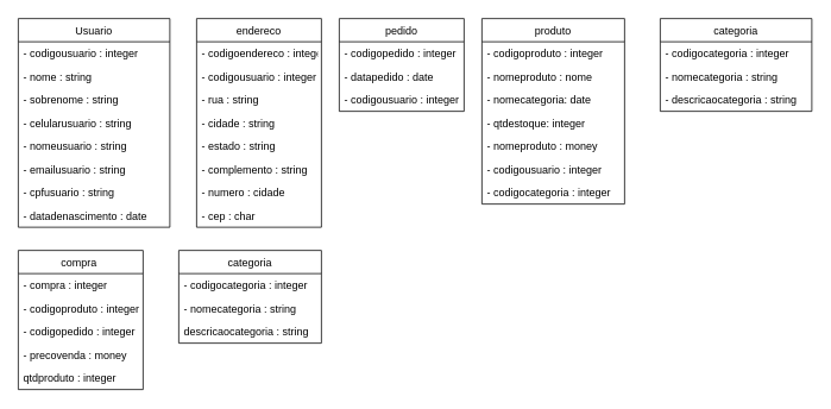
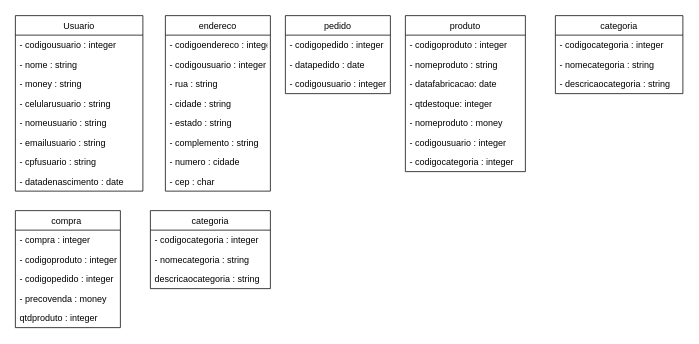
  <mxCell id="0" />
  <mxCell id="1" parent="0" />
  <mxCell id="2" value="Usuario" style="swimlane;fontStyle=0;childLayout=stackLayout;horizontal=1;startSize=26;fillColor=none;horizontalStack=0;resizeParent=1;resizeParentMax=0;resizeLast=0;collapsible=1;marginBottom=0;" vertex="1" parent="1"><mxGeometry x="20" y="20" width="170" height="234" as="geometry"><mxRectangle x="40" y="40" width="70" height="26" as="alternateBounds" /></mxGeometry></mxCell>
  <mxCell id="3" value="- codigousuario : integer" style="text;strokeColor=none;fillColor=none;align=left;verticalAlign=top;spacingLeft=4;spacingRight=4;overflow=hidden;rotatable=0;points=[[0,0.5],[1,0.5]];portConstraint=eastwest;" vertex="1" parent="2"><mxGeometry y="26" width="170" height="26" as="geometry" /></mxCell>
  <mxCell id="4" value="- nome : string" style="text;strokeColor=none;fillColor=none;align=left;verticalAlign=top;spacingLeft=4;spacingRight=4;overflow=hidden;rotatable=0;points=[[0,0.5],[1,0.5]];portConstraint=eastwest;" vertex="1" parent="2"><mxGeometry y="52" width="170" height="26" as="geometry" /></mxCell>
- <mxCell id="5" value="- sobrenome : string" style="text;strokeColor=none;fillColor=none;align=left;verticalAlign=top;spacingLeft=4;spacingRight=4;overflow=hidden;rotatable=0;points=[[0,0.5],[1,0.5]];portConstraint=eastwest;" vertex="1" parent="2"><mxGeometry y="78" width="170" height="26" as="geometry" /></mxCell>
+ <mxCell id="5" value="- money : string" style="text;strokeColor=none;fillColor=none;align=left;verticalAlign=top;spacingLeft=4;spacingRight=4;overflow=hidden;rotatable=0;points=[[0,0.5],[1,0.5]];portConstraint=eastwest;" vertex="1" parent="2"><mxGeometry y="78" width="170" height="26" as="geometry" /></mxCell>
  <mxCell id="6" value="- celularusuario : string" style="text;strokeColor=none;fillColor=none;align=left;verticalAlign=top;spacingLeft=4;spacingRight=4;overflow=hidden;rotatable=0;points=[[0,0.5],[1,0.5]];portConstraint=eastwest;" vertex="1" parent="2"><mxGeometry y="104" width="170" height="26" as="geometry" /></mxCell>
  <mxCell id="7" value="- nomeusuario : string" style="text;strokeColor=none;fillColor=none;align=left;verticalAlign=top;spacingLeft=4;spacingRight=4;overflow=hidden;rotatable=0;points=[[0,0.5],[1,0.5]];portConstraint=eastwest;" vertex="1" parent="2"><mxGeometry y="130" width="170" height="26" as="geometry" /></mxCell>
  <mxCell id="8" value="- emailusuario : string" style="text;strokeColor=none;fillColor=none;align=left;verticalAlign=top;spacingLeft=4;spacingRight=4;overflow=hidden;rotatable=0;points=[[0,0.5],[1,0.5]];portConstraint=eastwest;" vertex="1" parent="2"><mxGeometry y="156" width="170" height="26" as="geometry" /></mxCell>
  <mxCell id="9" value="- cpfusuario : string" style="text;strokeColor=none;fillColor=none;align=left;verticalAlign=top;spacingLeft=4;spacingRight=4;overflow=hidden;rotatable=0;points=[[0,0.5],[1,0.5]];portConstraint=eastwest;" vertex="1" parent="2"><mxGeometry y="182" width="170" height="26" as="geometry" /></mxCell>
  <mxCell id="10" value="- datadenascimento : date" style="text;strokeColor=none;fillColor=none;align=left;verticalAlign=top;spacingLeft=4;spacingRight=4;overflow=hidden;rotatable=0;points=[[0,0.5],[1,0.5]];portConstraint=eastwest;" vertex="1" parent="2"><mxGeometry y="208" width="170" height="26" as="geometry" /></mxCell>
  <mxCell id="11" value="endereco" style="swimlane;fontStyle=0;childLayout=stackLayout;horizontal=1;startSize=26;fillColor=none;horizontalStack=0;resizeParent=1;resizeParentMax=0;resizeLast=0;collapsible=1;marginBottom=0;" vertex="1" parent="1"><mxGeometry x="220" y="20" width="140" height="234" as="geometry" /></mxCell>
  <mxCell id="12" value="- codigoendereco : integer" style="text;strokeColor=none;fillColor=none;align=left;verticalAlign=top;spacingLeft=4;spacingRight=4;overflow=hidden;rotatable=0;points=[[0,0.5],[1,0.5]];portConstraint=eastwest;" vertex="1" parent="11"><mxGeometry y="26" width="140" height="26" as="geometry" /></mxCell>
  <mxCell id="13" value="- codigousuario : integer" style="text;strokeColor=none;fillColor=none;align=left;verticalAlign=top;spacingLeft=4;spacingRight=4;overflow=hidden;rotatable=0;points=[[0,0.5],[1,0.5]];portConstraint=eastwest;" vertex="1" parent="11"><mxGeometry y="52" width="140" height="26" as="geometry" /></mxCell>
  <mxCell id="14" value="- rua : string" style="text;strokeColor=none;fillColor=none;align=left;verticalAlign=top;spacingLeft=4;spacingRight=4;overflow=hidden;rotatable=0;points=[[0,0.5],[1,0.5]];portConstraint=eastwest;" vertex="1" parent="11"><mxGeometry y="78" width="140" height="26" as="geometry" /></mxCell>
  <mxCell id="15" value="- cidade : string" style="text;strokeColor=none;fillColor=none;align=left;verticalAlign=top;spacingLeft=4;spacingRight=4;overflow=hidden;rotatable=0;points=[[0,0.5],[1,0.5]];portConstraint=eastwest;" vertex="1" parent="11"><mxGeometry y="104" width="140" height="26" as="geometry" /></mxCell>
  <mxCell id="16" value="- estado : string" style="text;strokeColor=none;fillColor=none;align=left;verticalAlign=top;spacingLeft=4;spacingRight=4;overflow=hidden;rotatable=0;points=[[0,0.5],[1,0.5]];portConstraint=eastwest;" vertex="1" parent="11"><mxGeometry y="130" width="140" height="26" as="geometry" /></mxCell>
  <mxCell id="17" value="- complemento : string" style="text;strokeColor=none;fillColor=none;align=left;verticalAlign=top;spacingLeft=4;spacingRight=4;overflow=hidden;rotatable=0;points=[[0,0.5],[1,0.5]];portConstraint=eastwest;" vertex="1" parent="11"><mxGeometry y="156" width="140" height="26" as="geometry" /></mxCell>
  <mxCell id="18" value="- numero : cidade" style="text;strokeColor=none;fillColor=none;align=left;verticalAlign=top;spacingLeft=4;spacingRight=4;overflow=hidden;rotatable=0;points=[[0,0.5],[1,0.5]];portConstraint=eastwest;" vertex="1" parent="11"><mxGeometry y="182" width="140" height="26" as="geometry" /></mxCell>
  <mxCell id="19" value="- cep : char" style="text;strokeColor=none;fillColor=none;align=left;verticalAlign=top;spacingLeft=4;spacingRight=4;overflow=hidden;rotatable=0;points=[[0,0.5],[1,0.5]];portConstraint=eastwest;" vertex="1" parent="11"><mxGeometry y="208" width="140" height="26" as="geometry" /></mxCell>
  <mxCell id="20" value="pedido" style="swimlane;fontStyle=0;childLayout=stackLayout;horizontal=1;startSize=26;fillColor=none;horizontalStack=0;resizeParent=1;resizeParentMax=0;resizeLast=0;collapsible=1;marginBottom=0;" vertex="1" parent="1"><mxGeometry x="380" y="20" width="140" height="104" as="geometry" /></mxCell>
  <mxCell id="21" value="- codigopedido : integer" style="text;strokeColor=none;fillColor=none;align=left;verticalAlign=top;spacingLeft=4;spacingRight=4;overflow=hidden;rotatable=0;points=[[0,0.5],[1,0.5]];portConstraint=eastwest;" vertex="1" parent="20"><mxGeometry y="26" width="140" height="26" as="geometry" /></mxCell>
  <mxCell id="22" value="- datapedido : date" style="text;strokeColor=none;fillColor=none;align=left;verticalAlign=top;spacingLeft=4;spacingRight=4;overflow=hidden;rotatable=0;points=[[0,0.5],[1,0.5]];portConstraint=eastwest;" vertex="1" parent="20"><mxGeometry y="52" width="140" height="26" as="geometry" /></mxCell>
  <mxCell id="23" value="- codigousuario : integer" style="text;strokeColor=none;fillColor=none;align=left;verticalAlign=top;spacingLeft=4;spacingRight=4;overflow=hidden;rotatable=0;points=[[0,0.5],[1,0.5]];portConstraint=eastwest;" vertex="1" parent="20"><mxGeometry y="78" width="140" height="26" as="geometry" /></mxCell>
  <mxCell id="24" value="produto" style="swimlane;fontStyle=0;childLayout=stackLayout;horizontal=1;startSize=26;fillColor=none;horizontalStack=0;resizeParent=1;resizeParentMax=0;resizeLast=0;collapsible=1;marginBottom=0;" vertex="1" parent="1"><mxGeometry x="540" y="20" width="160" height="208" as="geometry" /></mxCell>
  <mxCell id="25" value="- codigoproduto : integer" style="text;strokeColor=none;fillColor=none;align=left;verticalAlign=top;spacingLeft=4;spacingRight=4;overflow=hidden;rotatable=0;points=[[0,0.5],[1,0.5]];portConstraint=eastwest;" vertex="1" parent="24"><mxGeometry y="26" width="160" height="26" as="geometry" /></mxCell>
- <mxCell id="26" value="- nomeproduto : nome" style="text;strokeColor=none;fillColor=none;align=left;verticalAlign=top;spacingLeft=4;spacingRight=4;overflow=hidden;rotatable=0;points=[[0,0.5],[1,0.5]];portConstraint=eastwest;" vertex="1" parent="24"><mxGeometry y="52" width="160" height="26" as="geometry" /></mxCell>
- <mxCell id="27" value="- nomecategoria: date" style="text;strokeColor=none;fillColor=none;align=left;verticalAlign=top;spacingLeft=4;spacingRight=4;overflow=hidden;rotatable=0;points=[[0,0.5],[1,0.5]];portConstraint=eastwest;" vertex="1" parent="24"><mxGeometry y="78" width="160" height="26" as="geometry" /></mxCell>
+ <mxCell id="26" value="- nomeproduto : string" style="text;strokeColor=none;fillColor=none;align=left;verticalAlign=top;spacingLeft=4;spacingRight=4;overflow=hidden;rotatable=0;points=[[0,0.5],[1,0.5]];portConstraint=eastwest;" vertex="1" parent="24"><mxGeometry y="52" width="160" height="26" as="geometry" /></mxCell>
+ <mxCell id="27" value="- datafabricacao: date" style="text;strokeColor=none;fillColor=none;align=left;verticalAlign=top;spacingLeft=4;spacingRight=4;overflow=hidden;rotatable=0;points=[[0,0.5],[1,0.5]];portConstraint=eastwest;" vertex="1" parent="24"><mxGeometry y="78" width="160" height="26" as="geometry" /></mxCell>
  <mxCell id="28" value="- qtdestoque: integer" style="text;strokeColor=none;fillColor=none;align=left;verticalAlign=top;spacingLeft=4;spacingRight=4;overflow=hidden;rotatable=0;points=[[0,0.5],[1,0.5]];portConstraint=eastwest;" vertex="1" parent="24"><mxGeometry y="104" width="160" height="26" as="geometry" /></mxCell>
  <mxCell id="29" value="- nomeproduto : money" style="text;strokeColor=none;fillColor=none;align=left;verticalAlign=top;spacingLeft=4;spacingRight=4;overflow=hidden;rotatable=0;points=[[0,0.5],[1,0.5]];portConstraint=eastwest;" vertex="1" parent="24"><mxGeometry y="130" width="160" height="26" as="geometry" /></mxCell>
  <mxCell id="30" value="- codigousuario : integer" style="text;strokeColor=none;fillColor=none;align=left;verticalAlign=top;spacingLeft=4;spacingRight=4;overflow=hidden;rotatable=0;points=[[0,0.5],[1,0.5]];portConstraint=eastwest;" vertex="1" parent="24"><mxGeometry y="156" width="160" height="26" as="geometry" /></mxCell>
  <mxCell id="31" value="- codigocategoria : integer" style="text;strokeColor=none;fillColor=none;align=left;verticalAlign=top;spacingLeft=4;spacingRight=4;overflow=hidden;rotatable=0;points=[[0,0.5],[1,0.5]];portConstraint=eastwest;" vertex="1" parent="24"><mxGeometry y="182" width="160" height="26" as="geometry" /></mxCell>
  <mxCell id="32" value="categoria" style="swimlane;fontStyle=0;childLayout=stackLayout;horizontal=1;startSize=26;fillColor=none;horizontalStack=0;resizeParent=1;resizeParentMax=0;resizeLast=0;collapsible=1;marginBottom=0;" vertex="1" parent="1"><mxGeometry x="740" y="20" width="170" height="104" as="geometry" /></mxCell>
  <mxCell id="33" value="- codigocategoria : integer" style="text;strokeColor=none;fillColor=none;align=left;verticalAlign=top;spacingLeft=4;spacingRight=4;overflow=hidden;rotatable=0;points=[[0,0.5],[1,0.5]];portConstraint=eastwest;" vertex="1" parent="32"><mxGeometry y="26" width="170" height="26" as="geometry" /></mxCell>
  <mxCell id="34" value="- nomecategoria : string" style="text;strokeColor=none;fillColor=none;align=left;verticalAlign=top;spacingLeft=4;spacingRight=4;overflow=hidden;rotatable=0;points=[[0,0.5],[1,0.5]];portConstraint=eastwest;" vertex="1" parent="32"><mxGeometry y="52" width="170" height="26" as="geometry" /></mxCell>
  <mxCell id="35" value="- descricaocategoria : string" style="text;strokeColor=none;fillColor=none;align=left;verticalAlign=top;spacingLeft=4;spacingRight=4;overflow=hidden;rotatable=0;points=[[0,0.5],[1,0.5]];portConstraint=eastwest;" vertex="1" parent="32"><mxGeometry y="78" width="170" height="26" as="geometry" /></mxCell>
  <mxCell id="36" value="compra " style="swimlane;fontStyle=0;childLayout=stackLayout;horizontal=1;startSize=26;fillColor=none;horizontalStack=0;resizeParent=1;resizeParentMax=0;resizeLast=0;collapsible=1;marginBottom=0;" vertex="1" parent="1"><mxGeometry x="20" y="280" width="140" height="156" as="geometry" /></mxCell>
  <mxCell id="37" value="- compra : integer" style="text;strokeColor=none;fillColor=none;align=left;verticalAlign=top;spacingLeft=4;spacingRight=4;overflow=hidden;rotatable=0;points=[[0,0.5],[1,0.5]];portConstraint=eastwest;" vertex="1" parent="36"><mxGeometry y="26" width="140" height="26" as="geometry" /></mxCell>
  <mxCell id="38" value="- codigoproduto : integer" style="text;strokeColor=none;fillColor=none;align=left;verticalAlign=top;spacingLeft=4;spacingRight=4;overflow=hidden;rotatable=0;points=[[0,0.5],[1,0.5]];portConstraint=eastwest;" vertex="1" parent="36"><mxGeometry y="52" width="140" height="26" as="geometry" /></mxCell>
  <mxCell id="39" value="- codigopedido : integer" style="text;strokeColor=none;fillColor=none;align=left;verticalAlign=top;spacingLeft=4;spacingRight=4;overflow=hidden;rotatable=0;points=[[0,0.5],[1,0.5]];portConstraint=eastwest;" vertex="1" parent="36"><mxGeometry y="78" width="140" height="26" as="geometry" /></mxCell>
  <mxCell id="40" value="- precovenda : money" style="text;strokeColor=none;fillColor=none;align=left;verticalAlign=top;spacingLeft=4;spacingRight=4;overflow=hidden;rotatable=0;points=[[0,0.5],[1,0.5]];portConstraint=eastwest;" vertex="1" parent="36"><mxGeometry y="104" width="140" height="26" as="geometry" /></mxCell>
  <mxCell id="41" value="qtdproduto : integer" style="text;strokeColor=none;fillColor=none;align=left;verticalAlign=top;spacingLeft=4;spacingRight=4;overflow=hidden;rotatable=0;points=[[0,0.5],[1,0.5]];portConstraint=eastwest;" vertex="1" parent="36"><mxGeometry y="130" width="140" height="26" as="geometry" /></mxCell>
  <mxCell id="42" value="categoria" style="swimlane;fontStyle=0;childLayout=stackLayout;horizontal=1;startSize=26;fillColor=none;horizontalStack=0;resizeParent=1;resizeParentMax=0;resizeLast=0;collapsible=1;marginBottom=0;" vertex="1" parent="1"><mxGeometry x="200" y="280" width="160" height="104" as="geometry" /></mxCell>
  <mxCell id="43" value="- codigocategoria : integer" style="text;strokeColor=none;fillColor=none;align=left;verticalAlign=top;spacingLeft=4;spacingRight=4;overflow=hidden;rotatable=0;points=[[0,0.5],[1,0.5]];portConstraint=eastwest;" vertex="1" parent="42"><mxGeometry y="26" width="160" height="26" as="geometry" /></mxCell>
  <mxCell id="44" value="- nomecategoria : string" style="text;strokeColor=none;fillColor=none;align=left;verticalAlign=top;spacingLeft=4;spacingRight=4;overflow=hidden;rotatable=0;points=[[0,0.5],[1,0.5]];portConstraint=eastwest;" vertex="1" parent="42"><mxGeometry y="52" width="160" height="26" as="geometry" /></mxCell>
  <mxCell id="45" value="descricaocategoria : string" style="text;strokeColor=none;fillColor=none;align=left;verticalAlign=top;spacingLeft=4;spacingRight=4;overflow=hidden;rotatable=0;points=[[0,0.5],[1,0.5]];portConstraint=eastwest;" vertex="1" parent="42"><mxGeometry y="78" width="160" height="26" as="geometry" /></mxCell>
